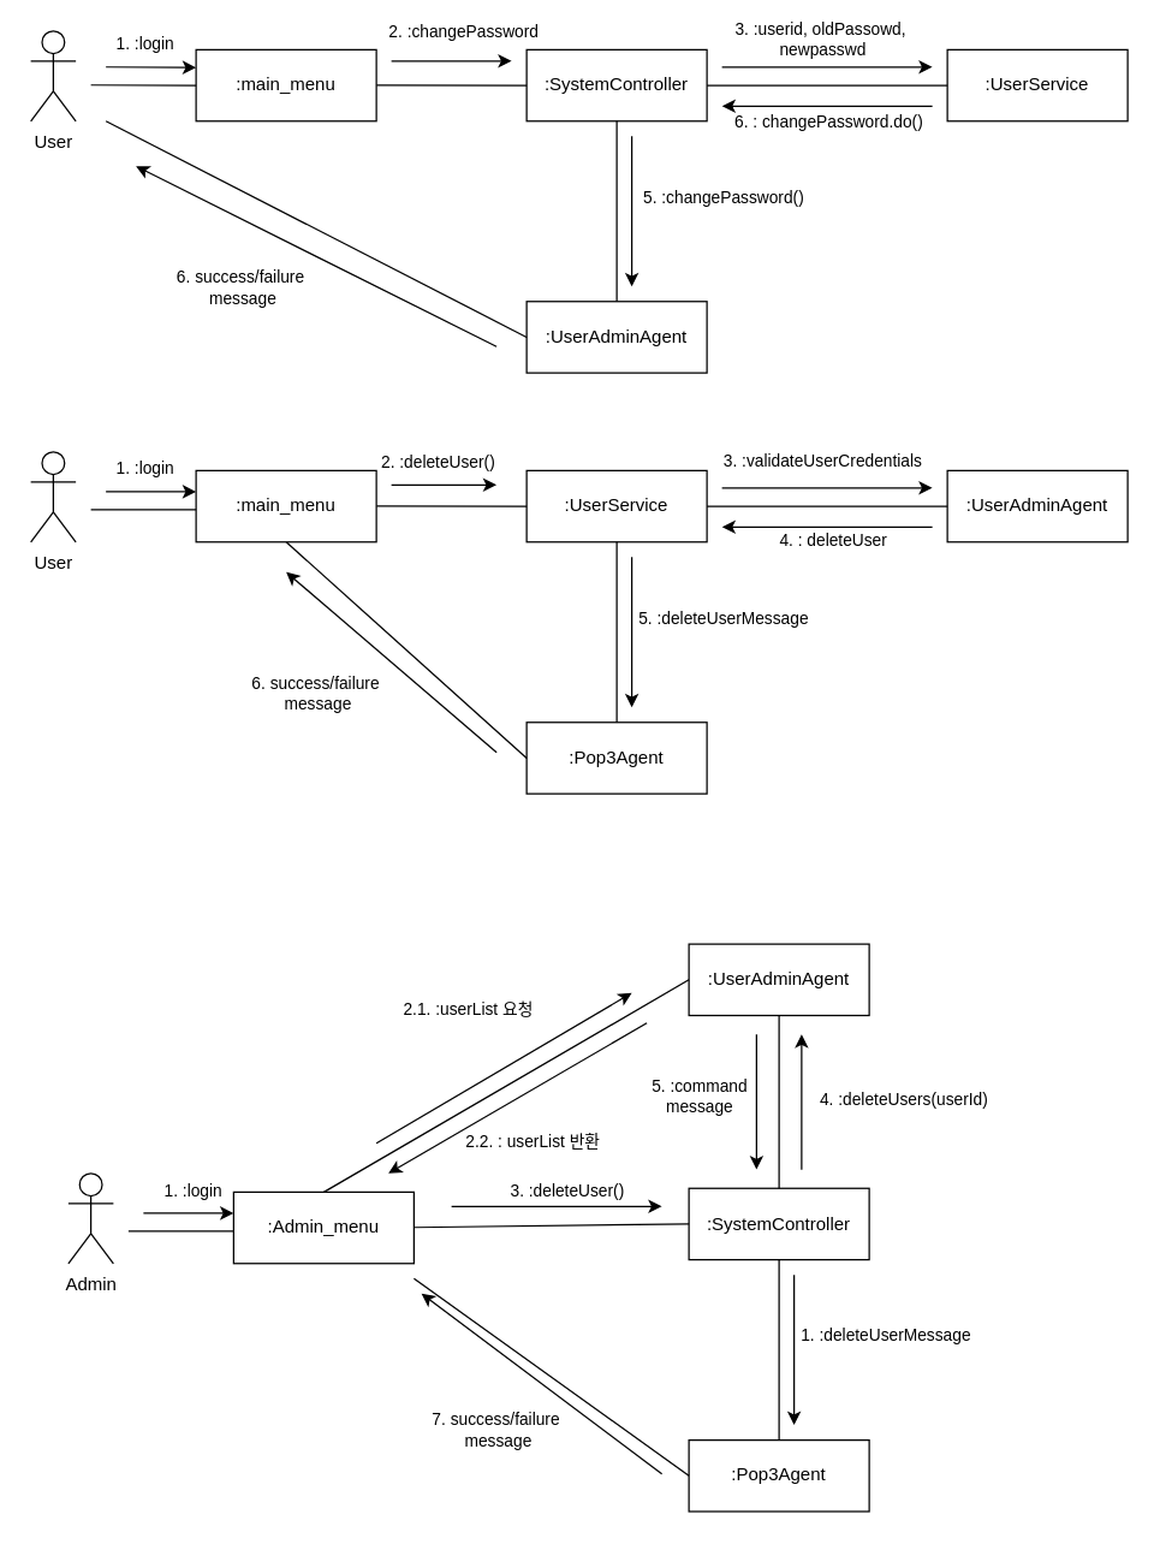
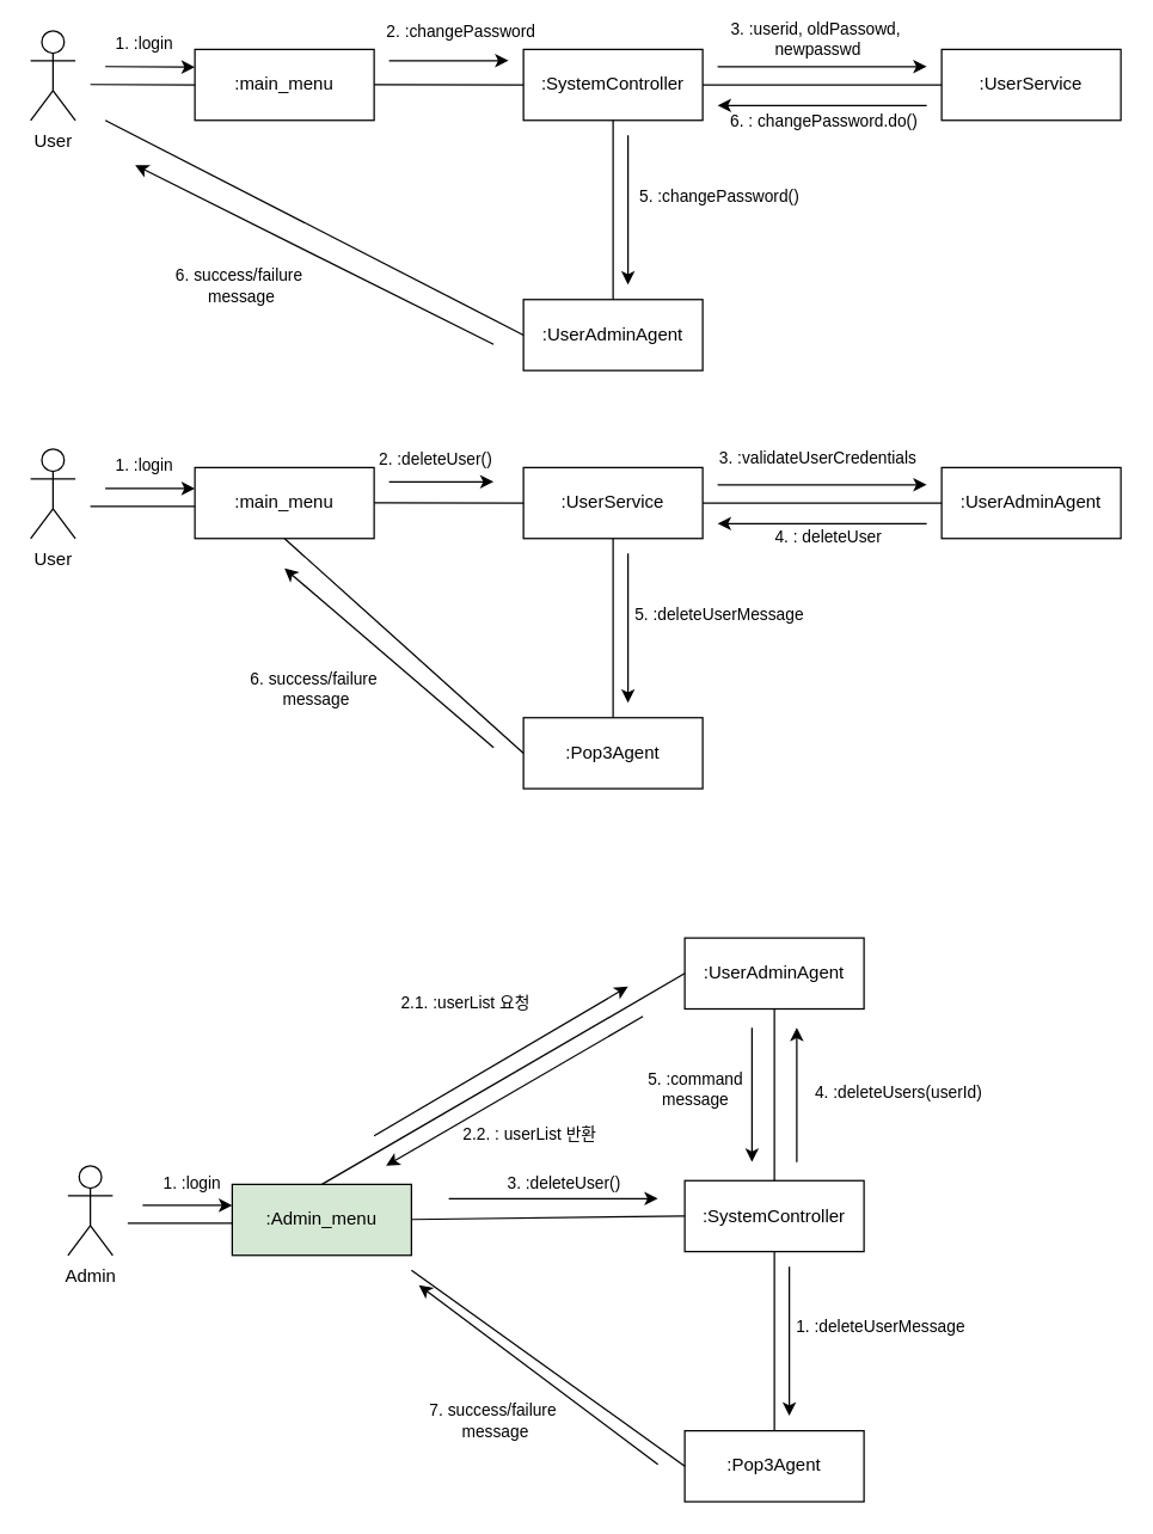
  <mxCell id="0" />
  <mxCell id="1" parent="0" />
  <mxCell id="2" value="User" style="shape=umlActor;verticalLabelPosition=bottom;verticalAlign=top;html=1;outlineConnect=0;" parent="1" vertex="1"><mxGeometry x="20" y="20" width="30" height="60" as="geometry" /></mxCell>
  <mxCell id="3" value=":SystemController" style="rounded=0;whiteSpace=wrap;html=1;" parent="1" vertex="1"><mxGeometry x="350" y="32.5" width="120" height="47.5" as="geometry" /></mxCell>
  <mxCell id="4" value=":UserAdminAgent" style="rounded=0;whiteSpace=wrap;html=1;" parent="1" vertex="1"><mxGeometry x="350" y="200" width="120" height="47.5" as="geometry" /></mxCell>
  <mxCell id="5" value=":UserService" style="rounded=0;whiteSpace=wrap;html=1;" parent="1" vertex="1"><mxGeometry x="630" y="32.5" width="120" height="47.5" as="geometry" /></mxCell>
  <mxCell id="6" value="" style="endArrow=classic;html=1;rounded=0;" parent="1" edge="1"><mxGeometry width="50" height="50" relative="1" as="geometry"><mxPoint x="260" y="40" as="sourcePoint" /><mxPoint x="340" y="40" as="targetPoint" /></mxGeometry></mxCell>
  <mxCell id="7" value="2. :changePassword" style="edgeLabel;html=1;align=center;verticalAlign=middle;resizable=0;points=[];" parent="6" vertex="1" connectable="0"><mxGeometry x="0.384" y="-1" relative="1" as="geometry"><mxPoint x="-8" y="-21" as="offset" /></mxGeometry></mxCell>
  <mxCell id="8" value="" style="endArrow=none;html=1;rounded=0;entryX=0;entryY=0.5;entryDx=0;entryDy=0;" parent="1" target="3" edge="1"><mxGeometry width="50" height="50" relative="1" as="geometry"><mxPoint x="250" y="56" as="sourcePoint" /><mxPoint x="450" y="230" as="targetPoint" /></mxGeometry></mxCell>
  <mxCell id="9" value="" style="endArrow=none;html=1;rounded=0;entryX=0.5;entryY=0;entryDx=0;entryDy=0;exitX=0.5;exitY=1;exitDx=0;exitDy=0;" parent="1" source="3" target="4" edge="1"><mxGeometry width="50" height="50" relative="1" as="geometry"><mxPoint x="260" y="90" as="sourcePoint" /><mxPoint x="450" y="230" as="targetPoint" /></mxGeometry></mxCell>
  <mxCell id="10" value="" style="endArrow=none;html=1;rounded=0;entryX=0;entryY=0.5;entryDx=0;entryDy=0;exitX=1;exitY=0.5;exitDx=0;exitDy=0;" parent="1" source="3" target="5" edge="1"><mxGeometry width="50" height="50" relative="1" as="geometry"><mxPoint x="480" y="56" as="sourcePoint" /><mxPoint x="460" y="230" as="targetPoint" /></mxGeometry></mxCell>
  <mxCell id="11" value="" style="endArrow=classic;html=1;rounded=0;" parent="1" edge="1"><mxGeometry width="50" height="50" relative="1" as="geometry"><mxPoint x="480" y="44" as="sourcePoint" /><mxPoint x="620" y="44" as="targetPoint" /></mxGeometry></mxCell>
  <mxCell id="12" value="3. :userid, oldPassowd,&amp;nbsp;&lt;div&gt;newpasswd&lt;/div&gt;" style="edgeLabel;html=1;align=center;verticalAlign=middle;resizable=0;points=[];" parent="11" vertex="1" connectable="0"><mxGeometry x="0.384" y="-1" relative="1" as="geometry"><mxPoint x="-31" y="-20" as="offset" /></mxGeometry></mxCell>
  <mxCell id="13" value="6. : changePassword.do()" style="edgeLabel;html=1;align=center;verticalAlign=middle;resizable=0;points=[];" parent="1" vertex="1" connectable="0"><mxGeometry x="550.004" y="80" as="geometry" /></mxCell>
  <mxCell id="14" value="" style="endArrow=classic;html=1;rounded=0;" parent="1" edge="1"><mxGeometry width="50" height="50" relative="1" as="geometry"><mxPoint x="620" y="70" as="sourcePoint" /><mxPoint x="480" y="70" as="targetPoint" /></mxGeometry></mxCell>
  <mxCell id="15" value="" style="endArrow=none;html=1;rounded=0;entryX=0;entryY=0.5;entryDx=0;entryDy=0;" parent="1" target="4" edge="1"><mxGeometry width="50" height="50" relative="1" as="geometry"><mxPoint x="70" y="80" as="sourcePoint" /><mxPoint x="880" y="230" as="targetPoint" /></mxGeometry></mxCell>
  <mxCell id="16" value="" style="endArrow=classic;html=1;rounded=0;" parent="1" edge="1"><mxGeometry width="50" height="50" relative="1" as="geometry"><mxPoint x="420" y="90" as="sourcePoint" /><mxPoint x="420" y="190" as="targetPoint" /></mxGeometry></mxCell>
  <mxCell id="17" value="5. :changePassword()" style="edgeLabel;html=1;align=center;verticalAlign=middle;resizable=0;points=[];" parent="1" vertex="1" connectable="0"><mxGeometry x="480.004" y="130" as="geometry" /></mxCell>
  <mxCell id="18" value="" style="endArrow=classic;html=1;rounded=0;" parent="1" edge="1"><mxGeometry width="50" height="50" relative="1" as="geometry"><mxPoint x="330" y="230" as="sourcePoint" /><mxPoint x="90" y="110" as="targetPoint" /></mxGeometry></mxCell>
  <mxCell id="19" value="6. success/failure&amp;nbsp;&lt;div&gt;message&lt;/div&gt;" style="edgeLabel;html=1;align=center;verticalAlign=middle;resizable=0;points=[];" parent="1" vertex="1" connectable="0"><mxGeometry x="160.004" y="190" as="geometry" /></mxCell>
  <mxCell id="20" value="User" style="shape=umlActor;verticalLabelPosition=bottom;verticalAlign=top;html=1;outlineConnect=0;" parent="1" vertex="1"><mxGeometry x="20" y="300" width="30" height="60" as="geometry" /></mxCell>
  <mxCell id="21" value=":UserService" style="rounded=0;whiteSpace=wrap;html=1;" parent="1" vertex="1"><mxGeometry x="350" y="312.5" width="120" height="47.5" as="geometry" /></mxCell>
  <mxCell id="22" value=":Pop3Agent" style="rounded=0;whiteSpace=wrap;html=1;" parent="1" vertex="1"><mxGeometry x="350" y="480" width="120" height="47.5" as="geometry" /></mxCell>
  <mxCell id="23" value=":UserAdminAgent" style="rounded=0;whiteSpace=wrap;html=1;" parent="1" vertex="1"><mxGeometry x="630" y="312.5" width="120" height="47.5" as="geometry" /></mxCell>
  <mxCell id="24" value="" style="endArrow=classic;html=1;rounded=0;" parent="1" edge="1"><mxGeometry width="50" height="50" relative="1" as="geometry"><mxPoint x="260" y="322" as="sourcePoint" /><mxPoint x="330" y="322" as="targetPoint" /></mxGeometry></mxCell>
  <mxCell id="25" value="2. :deleteUser()" style="edgeLabel;html=1;align=center;verticalAlign=middle;resizable=0;points=[];" parent="24" vertex="1" connectable="0"><mxGeometry x="0.384" y="-1" relative="1" as="geometry"><mxPoint x="-18" y="-17" as="offset" /></mxGeometry></mxCell>
  <mxCell id="26" value="" style="endArrow=none;html=1;rounded=0;entryX=0;entryY=0.5;entryDx=0;entryDy=0;" parent="1" target="21" edge="1"><mxGeometry width="50" height="50" relative="1" as="geometry"><mxPoint x="250" y="336" as="sourcePoint" /><mxPoint x="450" y="510" as="targetPoint" /></mxGeometry></mxCell>
  <mxCell id="27" value="" style="endArrow=none;html=1;rounded=0;entryX=0.5;entryY=0;entryDx=0;entryDy=0;exitX=0.5;exitY=1;exitDx=0;exitDy=0;" parent="1" source="21" target="22" edge="1"><mxGeometry width="50" height="50" relative="1" as="geometry"><mxPoint x="260" y="370" as="sourcePoint" /><mxPoint x="450" y="510" as="targetPoint" /></mxGeometry></mxCell>
  <mxCell id="28" value="" style="endArrow=none;html=1;rounded=0;entryX=0;entryY=0.5;entryDx=0;entryDy=0;exitX=1;exitY=0.5;exitDx=0;exitDy=0;" parent="1" source="21" target="23" edge="1"><mxGeometry width="50" height="50" relative="1" as="geometry"><mxPoint x="480" y="336" as="sourcePoint" /><mxPoint x="460" y="510" as="targetPoint" /></mxGeometry></mxCell>
  <mxCell id="29" value="" style="endArrow=classic;html=1;rounded=0;" parent="1" edge="1"><mxGeometry width="50" height="50" relative="1" as="geometry"><mxPoint x="480" y="324" as="sourcePoint" /><mxPoint x="620" y="324" as="targetPoint" /></mxGeometry></mxCell>
  <mxCell id="30" value="3. :validateUserCredentials" style="edgeLabel;html=1;align=center;verticalAlign=middle;resizable=0;points=[];" parent="29" vertex="1" connectable="0"><mxGeometry x="0.384" y="-1" relative="1" as="geometry"><mxPoint x="-31" y="-20" as="offset" /></mxGeometry></mxCell>
  <mxCell id="31" value="4. : deleteUser" style="edgeLabel;html=1;align=center;verticalAlign=middle;resizable=0;points=[];" parent="1" vertex="1" connectable="0"><mxGeometry x="550.004" y="360" as="geometry"><mxPoint x="3" y="-2" as="offset" /></mxGeometry></mxCell>
  <mxCell id="32" value="" style="endArrow=classic;html=1;rounded=0;" parent="1" edge="1"><mxGeometry width="50" height="50" relative="1" as="geometry"><mxPoint x="620" y="350" as="sourcePoint" /><mxPoint x="480" y="350" as="targetPoint" /></mxGeometry></mxCell>
  <mxCell id="33" value="" style="endArrow=none;html=1;rounded=0;entryX=0;entryY=0.5;entryDx=0;entryDy=0;exitX=0.5;exitY=1;exitDx=0;exitDy=0;" parent="1" source="60" target="22" edge="1"><mxGeometry width="50" height="50" relative="1" as="geometry"><mxPoint x="250" y="370" as="sourcePoint" /><mxPoint x="880" y="510" as="targetPoint" /></mxGeometry></mxCell>
  <mxCell id="34" value="" style="endArrow=classic;html=1;rounded=0;" parent="1" edge="1"><mxGeometry width="50" height="50" relative="1" as="geometry"><mxPoint x="420" y="370" as="sourcePoint" /><mxPoint x="420" y="470" as="targetPoint" /></mxGeometry></mxCell>
  <mxCell id="35" value="5. :deleteUserMessage" style="edgeLabel;html=1;align=center;verticalAlign=middle;resizable=0;points=[];" parent="1" vertex="1" connectable="0"><mxGeometry x="480.004" y="410" as="geometry" /></mxCell>
  <mxCell id="36" value="" style="endArrow=classic;html=1;rounded=0;" parent="1" edge="1"><mxGeometry width="50" height="50" relative="1" as="geometry"><mxPoint x="330" y="500" as="sourcePoint" /><mxPoint x="190" y="380" as="targetPoint" /></mxGeometry></mxCell>
  <mxCell id="37" value="6. success/failure&amp;nbsp;&lt;div&gt;message&lt;/div&gt;" style="edgeLabel;html=1;align=center;verticalAlign=middle;resizable=0;points=[];" parent="1" vertex="1" connectable="0"><mxGeometry x="210.004" y="460" as="geometry" /></mxCell>
  <mxCell id="38" value="Admin" style="shape=umlActor;verticalLabelPosition=bottom;verticalAlign=top;html=1;outlineConnect=0;" parent="1" vertex="1"><mxGeometry x="45" y="780" width="30" height="60" as="geometry" /></mxCell>
  <mxCell id="39" value=":SystemController" style="rounded=0;whiteSpace=wrap;html=1;" parent="1" vertex="1"><mxGeometry x="458" y="790" width="120" height="47.5" as="geometry" /></mxCell>
  <mxCell id="40" value=":Pop3Agent" style="rounded=0;whiteSpace=wrap;html=1;" parent="1" vertex="1"><mxGeometry x="458" y="957.5" width="120" height="47.5" as="geometry" /></mxCell>
  <mxCell id="41" value=":UserAdminAgent" style="rounded=0;whiteSpace=wrap;html=1;" parent="1" vertex="1"><mxGeometry x="458" y="627.5" width="120" height="47.5" as="geometry" /></mxCell>
  <mxCell id="42" value="" style="endArrow=classic;html=1;rounded=0;" parent="1" edge="1"><mxGeometry width="50" height="50" relative="1" as="geometry"><mxPoint x="300" y="802" as="sourcePoint" /><mxPoint x="440" y="802" as="targetPoint" /></mxGeometry></mxCell>
  <mxCell id="43" value="3. :deleteUser()" style="edgeLabel;html=1;align=center;verticalAlign=middle;resizable=0;points=[];" parent="42" vertex="1" connectable="0"><mxGeometry x="0.384" y="-1" relative="1" as="geometry"><mxPoint x="-21" y="-12" as="offset" /></mxGeometry></mxCell>
  <mxCell id="44" value="" style="endArrow=none;html=1;rounded=0;entryX=0;entryY=0.5;entryDx=0;entryDy=0;" parent="1" target="39" edge="1"><mxGeometry width="50" height="50" relative="1" as="geometry"><mxPoint x="275" y="816" as="sourcePoint" /><mxPoint x="475" y="990" as="targetPoint" /></mxGeometry></mxCell>
  <mxCell id="45" value="" style="endArrow=none;html=1;rounded=0;entryX=0.5;entryY=0;entryDx=0;entryDy=0;exitX=0.5;exitY=1;exitDx=0;exitDy=0;" parent="1" source="39" target="40" edge="1"><mxGeometry width="50" height="50" relative="1" as="geometry"><mxPoint x="368" y="847.5" as="sourcePoint" /><mxPoint x="558" y="987.5" as="targetPoint" /></mxGeometry></mxCell>
  <mxCell id="46" value="" style="endArrow=none;html=1;rounded=0;entryX=0.5;entryY=1;entryDx=0;entryDy=0;exitX=0.5;exitY=0;exitDx=0;exitDy=0;" parent="1" source="39" target="41" edge="1"><mxGeometry width="50" height="50" relative="1" as="geometry"><mxPoint x="588" y="813.5" as="sourcePoint" /><mxPoint x="568" y="987.5" as="targetPoint" /></mxGeometry></mxCell>
  <mxCell id="47" value="" style="endArrow=classic;html=1;rounded=0;" parent="1" edge="1"><mxGeometry width="50" height="50" relative="1" as="geometry"><mxPoint x="533" y="777.5" as="sourcePoint" /><mxPoint x="533" y="687.5" as="targetPoint" /></mxGeometry></mxCell>
  <mxCell id="48" value="4. :deleteUsers(userId)" style="edgeLabel;html=1;align=center;verticalAlign=middle;resizable=0;points=[];" parent="47" vertex="1" connectable="0"><mxGeometry x="0.384" y="-1" relative="1" as="geometry"><mxPoint x="66" y="15" as="offset" /></mxGeometry></mxCell>
  <mxCell id="49" value="2.2. : userList 반환" style="edgeLabel;html=1;align=center;verticalAlign=middle;resizable=0;points=[];" parent="1" vertex="1" connectable="0"><mxGeometry x="350.004" y="760" as="geometry"><mxPoint x="3" y="-2" as="offset" /></mxGeometry></mxCell>
  <mxCell id="50" value="" style="endArrow=classic;html=1;rounded=0;" parent="1" edge="1"><mxGeometry width="50" height="50" relative="1" as="geometry"><mxPoint x="430" y="680" as="sourcePoint" /><mxPoint x="258" y="780" as="targetPoint" /></mxGeometry></mxCell>
  <mxCell id="51" value="" style="endArrow=none;html=1;rounded=0;entryX=0;entryY=0.5;entryDx=0;entryDy=0;" parent="1" target="40" edge="1"><mxGeometry width="50" height="50" relative="1" as="geometry"><mxPoint x="275" y="850" as="sourcePoint" /><mxPoint x="905" y="990" as="targetPoint" /></mxGeometry></mxCell>
  <mxCell id="52" value="" style="endArrow=classic;html=1;rounded=0;" parent="1" edge="1"><mxGeometry width="50" height="50" relative="1" as="geometry"><mxPoint x="528" y="847.5" as="sourcePoint" /><mxPoint x="528" y="947.5" as="targetPoint" /></mxGeometry></mxCell>
  <mxCell id="53" value="1. :deleteUserMessage" style="edgeLabel;html=1;align=center;verticalAlign=middle;resizable=0;points=[];" parent="1" vertex="1" connectable="0"><mxGeometry x="588.004" y="887.5" as="geometry" /></mxCell>
  <mxCell id="54" value="" style="endArrow=classic;html=1;rounded=0;" parent="1" edge="1"><mxGeometry width="50" height="50" relative="1" as="geometry"><mxPoint x="440" y="980" as="sourcePoint" /><mxPoint x="280" y="860" as="targetPoint" /></mxGeometry></mxCell>
  <mxCell id="55" value="7. success/failure&amp;nbsp;&lt;div&gt;message&lt;/div&gt;" style="edgeLabel;html=1;align=center;verticalAlign=middle;resizable=0;points=[];" parent="1" vertex="1" connectable="0"><mxGeometry x="330.004" y="950" as="geometry" /></mxCell>
  <mxCell id="56" value=":main_menu" style="rounded=0;whiteSpace=wrap;html=1;" parent="1" vertex="1"><mxGeometry x="130" y="32.5" width="120" height="47.5" as="geometry" /></mxCell>
  <mxCell id="57" value="" style="endArrow=classic;html=1;rounded=0;entryX=0;entryY=0.25;entryDx=0;entryDy=0;" parent="1" target="56" edge="1"><mxGeometry width="50" height="50" relative="1" as="geometry"><mxPoint x="70" y="44" as="sourcePoint" /><mxPoint x="550" y="480" as="targetPoint" /></mxGeometry></mxCell>
  <mxCell id="58" value="" style="endArrow=none;html=1;rounded=0;entryX=0;entryY=0.5;entryDx=0;entryDy=0;" parent="1" target="56" edge="1"><mxGeometry width="50" height="50" relative="1" as="geometry"><mxPoint x="60" y="56" as="sourcePoint" /><mxPoint x="130" y="66" as="targetPoint" /></mxGeometry></mxCell>
  <mxCell id="59" value="1. :login" style="edgeLabel;html=1;align=center;verticalAlign=middle;resizable=0;points=[];" parent="1" vertex="1" connectable="0"><mxGeometry x="90" y="30" as="geometry"><mxPoint x="5" y="-2" as="offset" /></mxGeometry></mxCell>
  <mxCell id="60" value=":main_menu" style="rounded=0;whiteSpace=wrap;html=1;" parent="1" vertex="1"><mxGeometry x="130" y="312.5" width="120" height="47.5" as="geometry" /></mxCell>
  <mxCell id="61" value="" style="endArrow=classic;html=1;rounded=0;entryX=0;entryY=0.25;entryDx=0;entryDy=0;" parent="1" edge="1"><mxGeometry width="50" height="50" relative="1" as="geometry"><mxPoint x="70" y="326.5" as="sourcePoint" /><mxPoint x="130" y="326.5" as="targetPoint" /></mxGeometry></mxCell>
  <mxCell id="62" value="" style="endArrow=none;html=1;rounded=0;entryX=0;entryY=0.5;entryDx=0;entryDy=0;" parent="1" edge="1"><mxGeometry width="50" height="50" relative="1" as="geometry"><mxPoint x="60" y="338.5" as="sourcePoint" /><mxPoint x="130" y="338.5" as="targetPoint" /></mxGeometry></mxCell>
  <mxCell id="63" value="1. :login" style="edgeLabel;html=1;align=center;verticalAlign=middle;resizable=0;points=[];" parent="1" vertex="1" connectable="0"><mxGeometry x="90" y="312.5" as="geometry"><mxPoint x="5" y="-2" as="offset" /></mxGeometry></mxCell>
- <mxCell id="64" value=":Admin_menu" style="rounded=0;whiteSpace=wrap;html=1;" parent="1" vertex="1"><mxGeometry x="155" y="792.5" width="120" height="47.5" as="geometry" /></mxCell>
+ <mxCell id="64" value=":Admin_menu" style="rounded=0;whiteSpace=wrap;html=1;fillColor=#d5e8d4;" parent="1" vertex="1"><mxGeometry x="155" y="792.5" width="120" height="47.5" as="geometry" /></mxCell>
  <mxCell id="65" value="" style="endArrow=classic;html=1;rounded=0;entryX=0;entryY=0.25;entryDx=0;entryDy=0;" parent="1" edge="1"><mxGeometry width="50" height="50" relative="1" as="geometry"><mxPoint x="95" y="806.5" as="sourcePoint" /><mxPoint x="155" y="806.5" as="targetPoint" /></mxGeometry></mxCell>
  <mxCell id="66" value="" style="endArrow=none;html=1;rounded=0;entryX=0;entryY=0.5;entryDx=0;entryDy=0;" parent="1" edge="1"><mxGeometry width="50" height="50" relative="1" as="geometry"><mxPoint x="85" y="818.5" as="sourcePoint" /><mxPoint x="155" y="818.5" as="targetPoint" /></mxGeometry></mxCell>
  <mxCell id="67" value="1. :login" style="edgeLabel;html=1;align=center;verticalAlign=middle;resizable=0;points=[];" parent="1" vertex="1" connectable="0"><mxGeometry x="115" y="792.5" as="geometry"><mxPoint x="12" y="-1" as="offset" /></mxGeometry></mxCell>
  <mxCell id="68" value="" style="endArrow=none;html=1;rounded=0;entryX=0;entryY=0.5;entryDx=0;entryDy=0;exitX=0.5;exitY=0;exitDx=0;exitDy=0;" parent="1" source="64" target="41" edge="1"><mxGeometry width="50" height="50" relative="1" as="geometry"><mxPoint x="500" y="730" as="sourcePoint" /><mxPoint x="550" y="680" as="targetPoint" /></mxGeometry></mxCell>
  <mxCell id="69" value="" style="endArrow=classic;html=1;rounded=0;" parent="1" edge="1"><mxGeometry width="50" height="50" relative="1" as="geometry"><mxPoint x="503" y="687.5" as="sourcePoint" /><mxPoint x="503" y="777.5" as="targetPoint" /></mxGeometry></mxCell>
  <mxCell id="70" value="2.1. :userList 요청" style="edgeLabel;html=1;align=center;verticalAlign=middle;resizable=0;points=[];" parent="1" vertex="1" connectable="0"><mxGeometry x="310" y="670" as="geometry" /></mxCell>
  <mxCell id="71" value="" style="endArrow=classic;html=1;rounded=0;" parent="1" edge="1"><mxGeometry width="50" height="50" relative="1" as="geometry"><mxPoint x="250" y="760" as="sourcePoint" /><mxPoint x="420" y="660" as="targetPoint" /></mxGeometry></mxCell>
  <mxCell id="72" value="5. :command&lt;div&gt;message&lt;/div&gt;" style="edgeLabel;html=1;align=center;verticalAlign=middle;resizable=0;points=[];" parent="1" vertex="1" connectable="0"><mxGeometry x="480" y="720" as="geometry"><mxPoint x="-16" y="8" as="offset" /></mxGeometry></mxCell>
